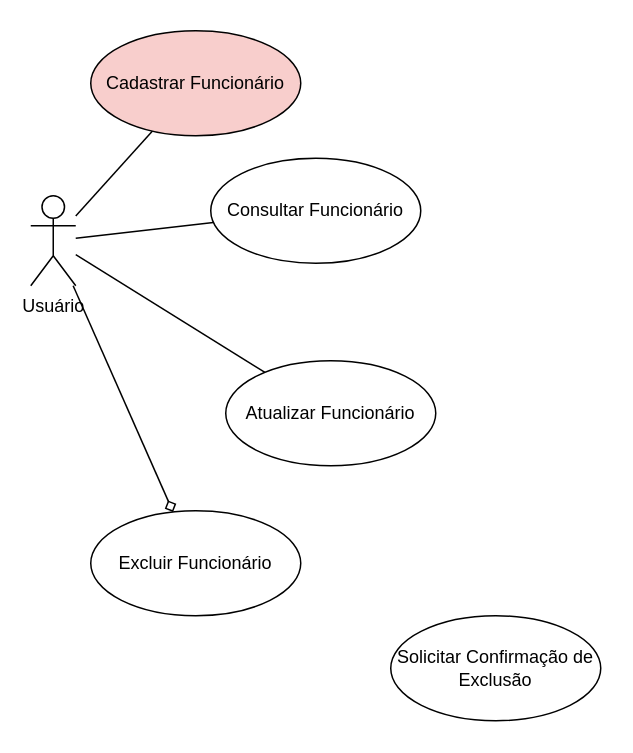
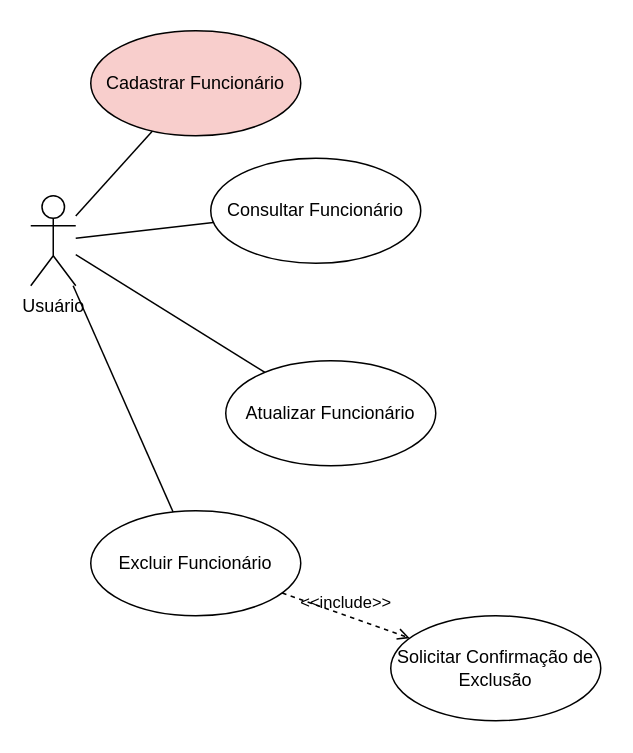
  <mxCell id="0" />
  <mxCell id="1" parent="0" />
  <mxCell id="2" style="rounded=0;orthogonalLoop=1;jettySize=auto;html=1;startArrow=none;startFill=0;endArrow=none;endFill=0;" edge="1" parent="1" source="6" target="7"><mxGeometry relative="1" as="geometry" /></mxCell>
- <mxCell id="3" style="rounded=0;orthogonalLoop=1;jettySize=auto;html=1;endArrow=diamond;endFill=0;" edge="1" parent="1" source="6" target="10"><mxGeometry relative="1" as="geometry" /></mxCell>
+ <mxCell id="3" style="rounded=0;orthogonalLoop=1;jettySize=auto;html=1;endArrow=none;endFill=0;" edge="1" parent="1" source="6" target="10"><mxGeometry relative="1" as="geometry" /></mxCell>
  <mxCell id="4" style="rounded=0;orthogonalLoop=1;jettySize=auto;html=1;endArrow=none;endFill=0;" edge="1" parent="1" source="6" target="8"><mxGeometry relative="1" as="geometry" /></mxCell>
  <mxCell id="5" style="rounded=0;orthogonalLoop=1;jettySize=auto;html=1;endArrow=none;endFill=0;" edge="1" parent="1" source="6" target="9"><mxGeometry relative="1" as="geometry" /></mxCell>
  <mxCell id="6" value="Usuário&lt;div&gt;&lt;br&gt;&lt;/div&gt;" style="shape=umlActor;verticalLabelPosition=bottom;verticalAlign=top;html=1;outlineConnect=0;" vertex="1" parent="1"><mxGeometry x="20" y="130" width="30" height="60" as="geometry" /></mxCell>
  <mxCell id="7" value="Cadastrar Funcionário" style="ellipse;whiteSpace=wrap;html=1;fillColor=#f8cecc;" vertex="1" parent="1"><mxGeometry x="60" y="20" width="140" height="70" as="geometry" /></mxCell>
  <mxCell id="8" value="Consultar Funcionário" style="ellipse;whiteSpace=wrap;html=1;" vertex="1" parent="1"><mxGeometry x="140" y="105" width="140" height="70" as="geometry" /></mxCell>
  <mxCell id="9" value="Atualizar Funcionário" style="ellipse;whiteSpace=wrap;html=1;" vertex="1" parent="1"><mxGeometry x="150" y="240" width="140" height="70" as="geometry" /></mxCell>
  <mxCell id="10" value="Excluir Funcionário" style="ellipse;whiteSpace=wrap;html=1;" vertex="1" parent="1"><mxGeometry x="60" y="340" width="140" height="70" as="geometry" /></mxCell>
  <mxCell id="11" value="Solicitar Confirmação de Exclusão" style="ellipse;whiteSpace=wrap;html=1;" vertex="1" parent="1"><mxGeometry x="260" y="410" width="140" height="70" as="geometry" /></mxCell>
+ <mxCell id="12" value="&amp;lt;&amp;lt;include&amp;gt;&amp;gt;" style="edgeStyle=none;html=1;endArrow=open;verticalAlign=bottom;dashed=1;labelBackgroundColor=none;rounded=0;" edge="1" parent="1" source="10" target="11"><mxGeometry width="160" relative="1" as="geometry"><mxPoint x="440" y="290" as="sourcePoint" /><mxPoint x="600" y="290" as="targetPoint" /></mxGeometry></mxCell>
